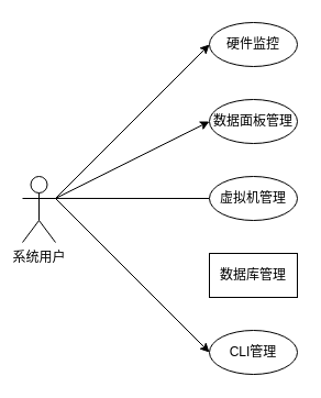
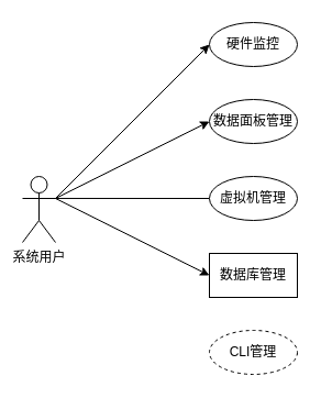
  <mxCell id="0" />
  <mxCell id="1" parent="0" />
  <mxCell id="2" style="rounded=0;orthogonalLoop=1;jettySize=auto;html=1;exitX=1;exitY=0.333;exitDx=0;exitDy=0;exitPerimeter=0;entryX=0;entryY=0.5;entryDx=0;entryDy=0;" parent="1" source="7" target="8" edge="1"><mxGeometry relative="1" as="geometry" /></mxCell>
  <mxCell id="3" style="edgeStyle=none;rounded=0;orthogonalLoop=1;jettySize=auto;html=1;exitX=1;exitY=0.333;exitDx=0;exitDy=0;exitPerimeter=0;entryX=0;entryY=0.5;entryDx=0;entryDy=0;endArrow=none;" parent="1" source="7" target="9" edge="1"><mxGeometry relative="1" as="geometry" /></mxCell>
- <mxCell id="5" style="edgeStyle=none;rounded=0;orthogonalLoop=1;jettySize=auto;html=1;exitX=1;exitY=0.333;exitDx=0;exitDy=0;exitPerimeter=0;entryX=0;entryY=0.5;entryDx=0;entryDy=0;" parent="1" source="7" target="11" edge="1"><mxGeometry relative="1" as="geometry" /></mxCell>
+ <mxCell id="4" style="edgeStyle=none;rounded=0;orthogonalLoop=1;jettySize=auto;html=1;exitX=1;exitY=0.333;exitDx=0;exitDy=0;exitPerimeter=0;entryX=0;entryY=0.5;entryDx=0;entryDy=0;" parent="1" source="7" target="10" edge="1"><mxGeometry relative="1" as="geometry" /></mxCell>
  <mxCell id="6" style="rounded=0;orthogonalLoop=1;jettySize=auto;html=1;exitX=1;exitY=0.333;exitDx=0;exitDy=0;exitPerimeter=0;entryX=0;entryY=0.5;entryDx=0;entryDy=0;" parent="1" source="7" target="12" edge="1"><mxGeometry relative="1" as="geometry" /></mxCell>
  <mxCell id="7" value="系统用户" style="shape=umlActor;verticalLabelPosition=bottom;verticalAlign=top;html=1;outlineConnect=0;" parent="1" vertex="1"><mxGeometry x="20" y="160" width="30" height="60" as="geometry" /></mxCell>
  <mxCell id="8" value="数据面板管理" style="ellipse;whiteSpace=wrap;html=1;" parent="1" vertex="1"><mxGeometry x="190" y="90" width="80" height="40" as="geometry" /></mxCell>
  <mxCell id="9" value="虚拟机管理" style="ellipse;whiteSpace=wrap;html=1;" parent="1" vertex="1"><mxGeometry x="190" y="160" width="80" height="40" as="geometry" /></mxCell>
  <mxCell id="10" value="数据库管理" style="whiteSpace=wrap;html=1;rounded=0;" parent="1" vertex="1"><mxGeometry x="190" y="230" width="80" height="40" as="geometry" /></mxCell>
- <mxCell id="11" value="CLI管理" style="ellipse;whiteSpace=wrap;html=1;" parent="1" vertex="1"><mxGeometry x="190" y="300" width="80" height="40" as="geometry" /></mxCell>
+ <mxCell id="11" value="CLI管理" style="ellipse;whiteSpace=wrap;html=1;dashed=1;" parent="1" vertex="1"><mxGeometry x="190" y="300" width="80" height="40" as="geometry" /></mxCell>
  <mxCell id="12" value="硬件监控" style="ellipse;whiteSpace=wrap;html=1;" parent="1" vertex="1"><mxGeometry x="190" y="20" width="80" height="40" as="geometry" /></mxCell>
